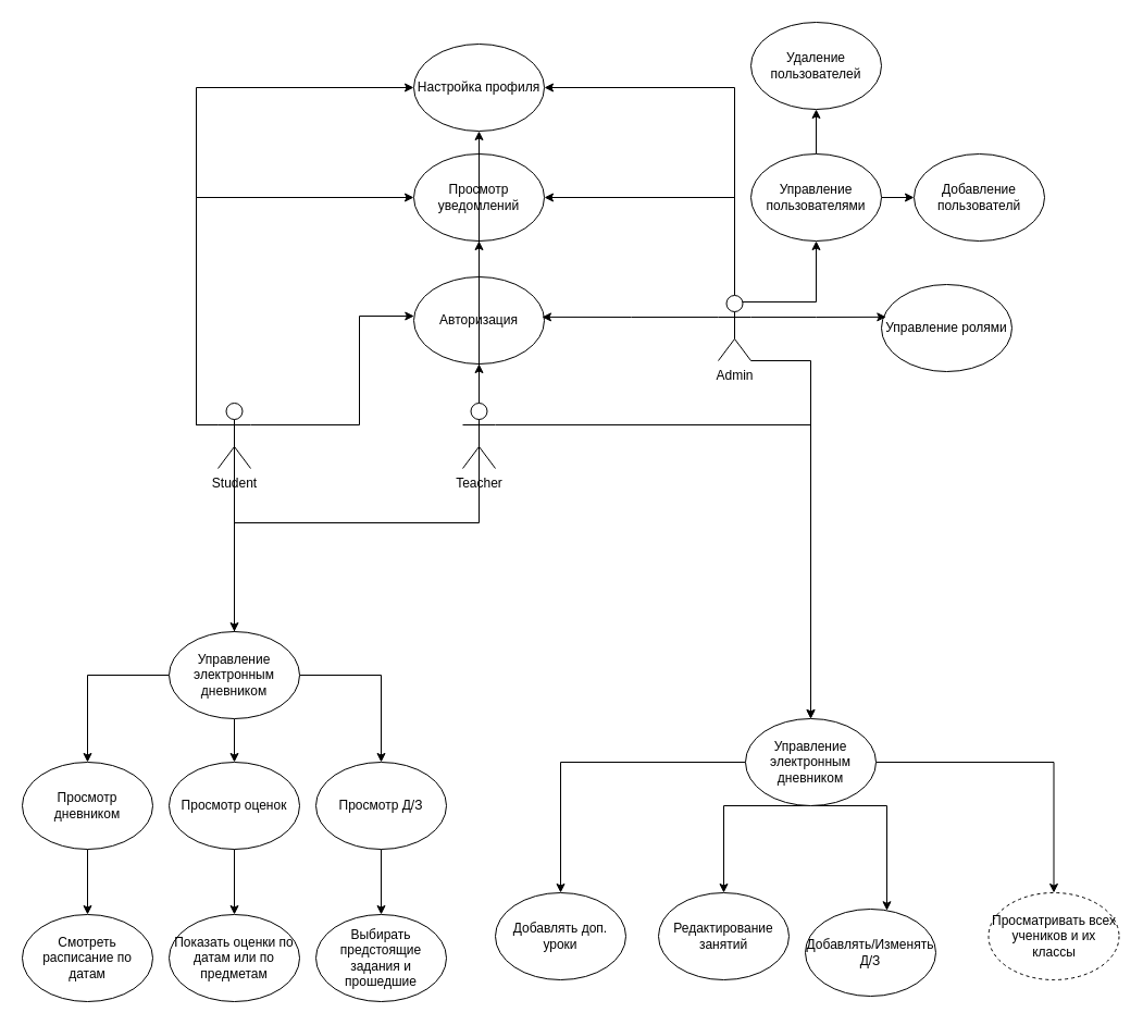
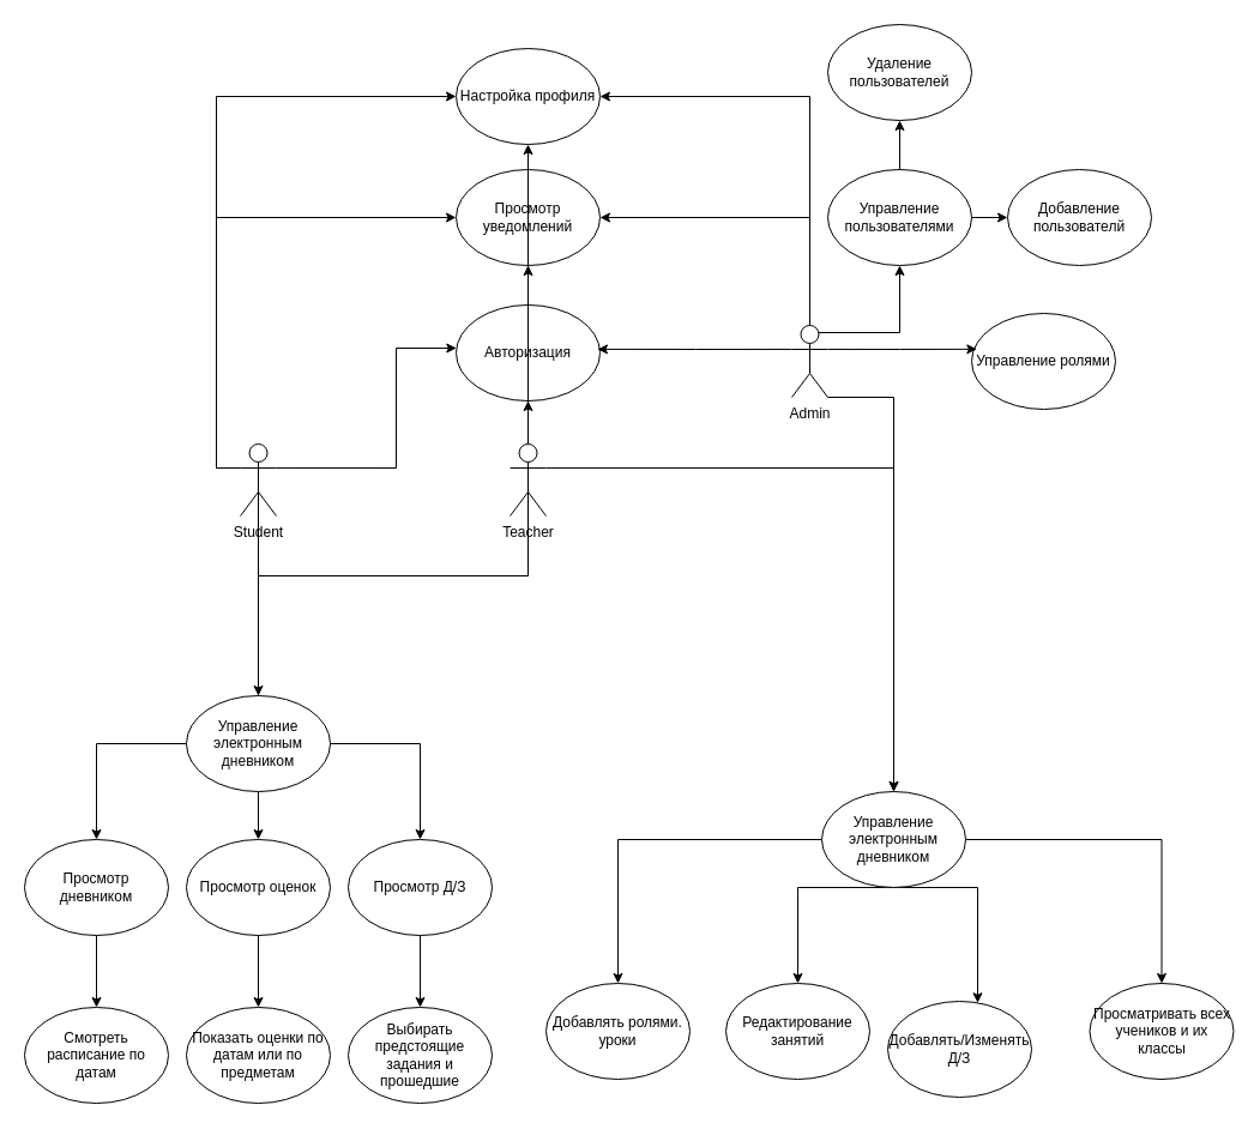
  <mxCell id="0" />
  <mxCell id="1" parent="0" />
  <mxCell id="2" style="edgeStyle=orthogonalEdgeStyle;rounded=0;orthogonalLoop=1;jettySize=auto;html=1;exitX=0.5;exitY=0.5;exitDx=0;exitDy=0;exitPerimeter=0;entryX=0.5;entryY=0;entryDx=0;entryDy=0;" edge="1" parent="1" source="6" target="46"><mxGeometry relative="1" as="geometry" /></mxCell>
  <mxCell id="3" style="edgeStyle=orthogonalEdgeStyle;rounded=0;orthogonalLoop=1;jettySize=auto;html=1;exitX=1;exitY=0.333;exitDx=0;exitDy=0;exitPerimeter=0;" edge="1" parent="1" source="6" target="7"><mxGeometry relative="1" as="geometry"><Array as="points"><mxPoint x="330" y="390" /><mxPoint x="330" y="290" /></Array></mxGeometry></mxCell>
  <mxCell id="4" style="edgeStyle=orthogonalEdgeStyle;rounded=0;orthogonalLoop=1;jettySize=auto;html=1;exitX=0;exitY=0.333;exitDx=0;exitDy=0;exitPerimeter=0;entryX=0;entryY=0.5;entryDx=0;entryDy=0;" edge="1" parent="1" source="6" target="18"><mxGeometry relative="1" as="geometry" /></mxCell>
  <mxCell id="5" style="edgeStyle=orthogonalEdgeStyle;rounded=0;orthogonalLoop=1;jettySize=auto;html=1;exitX=0;exitY=0.333;exitDx=0;exitDy=0;exitPerimeter=0;entryX=0;entryY=0.5;entryDx=0;entryDy=0;" edge="1" parent="1" source="6" target="17"><mxGeometry relative="1" as="geometry" /></mxCell>
  <mxCell id="6" value="Student&lt;div&gt;&lt;br&gt;&lt;/div&gt;" style="shape=umlActor;verticalLabelPosition=bottom;verticalAlign=top;html=1;outlineConnect=0;" parent="1" vertex="1"><mxGeometry x="200" y="370" width="30" height="60" as="geometry" /></mxCell>
  <mxCell id="7" value="Авторизация" style="ellipse;whiteSpace=wrap;html=1;" parent="1" vertex="1"><mxGeometry x="380" y="254" width="120" height="80" as="geometry" /></mxCell>
  <mxCell id="8" style="edgeStyle=orthogonalEdgeStyle;rounded=0;orthogonalLoop=1;jettySize=auto;html=1;exitX=0.5;exitY=1;exitDx=0;exitDy=0;" edge="1" parent="1" source="9" target="20"><mxGeometry relative="1" as="geometry" /></mxCell>
  <mxCell id="9" value="Просмотр оценок" style="ellipse;whiteSpace=wrap;html=1;" parent="1" vertex="1"><mxGeometry x="155" y="700" width="120" height="80" as="geometry" /></mxCell>
  <mxCell id="10" style="edgeStyle=orthogonalEdgeStyle;rounded=0;orthogonalLoop=1;jettySize=auto;html=1;exitX=0.5;exitY=1;exitDx=0;exitDy=0;" edge="1" parent="1" source="11" target="21"><mxGeometry relative="1" as="geometry" /></mxCell>
  <mxCell id="11" value="Просмотр дневником" style="ellipse;whiteSpace=wrap;html=1;" parent="1" vertex="1"><mxGeometry x="20" y="700" width="120" height="80" as="geometry" /></mxCell>
  <mxCell id="12" style="edgeStyle=orthogonalEdgeStyle;rounded=0;orthogonalLoop=1;jettySize=auto;html=1;exitX=0.5;exitY=1;exitDx=0;exitDy=0;" edge="1" parent="1" source="16" target="42"><mxGeometry relative="1" as="geometry"><Array as="points"><mxPoint x="665" y="740" /></Array></mxGeometry></mxCell>
  <mxCell id="13" style="edgeStyle=orthogonalEdgeStyle;rounded=0;orthogonalLoop=1;jettySize=auto;html=1;exitX=0;exitY=0.5;exitDx=0;exitDy=0;" edge="1" parent="1" source="16" target="28"><mxGeometry relative="1" as="geometry" /></mxCell>
  <mxCell id="14" style="edgeStyle=orthogonalEdgeStyle;rounded=0;orthogonalLoop=1;jettySize=auto;html=1;exitX=0.5;exitY=1;exitDx=0;exitDy=0;" edge="1" parent="1" source="16" target="29"><mxGeometry relative="1" as="geometry"><Array as="points"><mxPoint x="815" y="740" /></Array></mxGeometry></mxCell>
  <mxCell id="15" style="edgeStyle=orthogonalEdgeStyle;rounded=0;orthogonalLoop=1;jettySize=auto;html=1;exitX=1;exitY=0.5;exitDx=0;exitDy=0;" edge="1" parent="1" source="16" target="30"><mxGeometry relative="1" as="geometry" /></mxCell>
  <mxCell id="16" value="Управление электронным дневником" style="ellipse;whiteSpace=wrap;html=1;" parent="1" vertex="1"><mxGeometry x="685" y="660" width="120" height="80" as="geometry" /></mxCell>
  <mxCell id="17" value="Настройка профиля" style="ellipse;whiteSpace=wrap;html=1;" parent="1" vertex="1"><mxGeometry x="380" y="40" width="120" height="80" as="geometry" /></mxCell>
  <mxCell id="18" value="Просмотр уведомлений" style="ellipse;whiteSpace=wrap;html=1;" parent="1" vertex="1"><mxGeometry x="380" y="141" width="120" height="80" as="geometry" /></mxCell>
  <mxCell id="19" value="Выбирать предстоящие задания и прошедшие" style="ellipse;whiteSpace=wrap;html=1;" parent="1" vertex="1"><mxGeometry x="290" y="840" width="120" height="80" as="geometry" /></mxCell>
  <mxCell id="20" value="Показать оценки по датам или по предметам" style="ellipse;whiteSpace=wrap;html=1;" parent="1" vertex="1"><mxGeometry x="155" y="840" width="120" height="80" as="geometry" /></mxCell>
  <mxCell id="21" value="Смотреть расписание по датам" style="ellipse;whiteSpace=wrap;html=1;" parent="1" vertex="1"><mxGeometry x="20" y="840" width="120" height="80" as="geometry" /></mxCell>
  <mxCell id="22" style="edgeStyle=orthogonalEdgeStyle;rounded=0;orthogonalLoop=1;jettySize=auto;html=1;exitX=0.5;exitY=0.5;exitDx=0;exitDy=0;exitPerimeter=0;" edge="1" parent="1" source="27" target="7"><mxGeometry relative="1" as="geometry" /></mxCell>
  <mxCell id="23" style="edgeStyle=orthogonalEdgeStyle;rounded=0;orthogonalLoop=1;jettySize=auto;html=1;exitX=0.5;exitY=0.5;exitDx=0;exitDy=0;exitPerimeter=0;entryX=1;entryY=0;entryDx=0;entryDy=0;" edge="1" parent="1" source="27" target="46"><mxGeometry relative="1" as="geometry"><Array as="points"><mxPoint x="440" y="480" /><mxPoint x="215" y="480" /><mxPoint x="215" y="592" /></Array></mxGeometry></mxCell>
  <mxCell id="24" style="edgeStyle=orthogonalEdgeStyle;rounded=0;orthogonalLoop=1;jettySize=auto;html=1;exitX=1;exitY=0.333;exitDx=0;exitDy=0;exitPerimeter=0;entryX=0.5;entryY=0;entryDx=0;entryDy=0;" edge="1" parent="1" source="27" target="16"><mxGeometry relative="1" as="geometry" /></mxCell>
  <mxCell id="25" style="edgeStyle=orthogonalEdgeStyle;rounded=0;orthogonalLoop=1;jettySize=auto;html=1;exitX=0.5;exitY=0;exitDx=0;exitDy=0;exitPerimeter=0;entryX=0.5;entryY=1;entryDx=0;entryDy=0;" edge="1" parent="1" source="27" target="18"><mxGeometry relative="1" as="geometry" /></mxCell>
  <mxCell id="26" style="edgeStyle=orthogonalEdgeStyle;rounded=0;orthogonalLoop=1;jettySize=auto;html=1;exitX=0.5;exitY=0;exitDx=0;exitDy=0;exitPerimeter=0;" edge="1" parent="1" source="27" target="17"><mxGeometry relative="1" as="geometry" /></mxCell>
  <mxCell id="27" value="Teacher" style="shape=umlActor;verticalLabelPosition=bottom;verticalAlign=top;html=1;outlineConnect=0;" parent="1" vertex="1"><mxGeometry x="425" y="370" width="30" height="60" as="geometry" /></mxCell>
- <mxCell id="28" value="Добавлять доп. уроки" style="ellipse;whiteSpace=wrap;html=1;" parent="1" vertex="1"><mxGeometry x="455" y="820" width="120" height="80" as="geometry" /></mxCell>
+ <mxCell id="28" value="Добавлять ролями. уроки" style="ellipse;whiteSpace=wrap;html=1;" parent="1" vertex="1"><mxGeometry x="455" y="820" width="120" height="80" as="geometry" /></mxCell>
  <mxCell id="29" value="Добавлять/Изменять Д/З" style="ellipse;whiteSpace=wrap;html=1;" parent="1" vertex="1"><mxGeometry x="740" y="835" width="120" height="80" as="geometry" /></mxCell>
- <mxCell id="30" value="Просматривать всех учеников и их классы" style="ellipse;whiteSpace=wrap;html=1;dashed=1;" parent="1" vertex="1"><mxGeometry x="908.5" y="820" width="120" height="80" as="geometry" /></mxCell>
+ <mxCell id="30" value="Просматривать всех учеников и их классы" style="ellipse;whiteSpace=wrap;html=1;" parent="1" vertex="1"><mxGeometry x="908.5" y="820" width="120" height="80" as="geometry" /></mxCell>
  <mxCell id="31" style="edgeStyle=orthogonalEdgeStyle;rounded=0;orthogonalLoop=1;jettySize=auto;html=1;exitX=0.75;exitY=0.1;exitDx=0;exitDy=0;exitPerimeter=0;entryX=0.5;entryY=1;entryDx=0;entryDy=0;" edge="1" parent="1" source="35" target="38"><mxGeometry relative="1" as="geometry"><Array as="points"><mxPoint x="750" y="277" /></Array></mxGeometry></mxCell>
  <mxCell id="32" style="edgeStyle=orthogonalEdgeStyle;rounded=0;orthogonalLoop=1;jettySize=auto;html=1;exitX=0.5;exitY=0;exitDx=0;exitDy=0;exitPerimeter=0;entryX=1;entryY=0.5;entryDx=0;entryDy=0;" edge="1" parent="1" source="35" target="18"><mxGeometry relative="1" as="geometry" /></mxCell>
  <mxCell id="33" style="edgeStyle=orthogonalEdgeStyle;rounded=0;orthogonalLoop=1;jettySize=auto;html=1;exitX=0.5;exitY=0;exitDx=0;exitDy=0;exitPerimeter=0;entryX=1;entryY=0.5;entryDx=0;entryDy=0;" edge="1" parent="1" source="35" target="17"><mxGeometry relative="1" as="geometry" /></mxCell>
  <mxCell id="34" style="edgeStyle=orthogonalEdgeStyle;rounded=0;orthogonalLoop=1;jettySize=auto;html=1;exitX=1;exitY=1;exitDx=0;exitDy=0;exitPerimeter=0;" edge="1" parent="1" source="35" target="16"><mxGeometry relative="1" as="geometry"><Array as="points"><mxPoint x="745" y="331" /></Array></mxGeometry></mxCell>
  <mxCell id="35" value="Admin" style="shape=umlActor;verticalLabelPosition=bottom;verticalAlign=top;html=1;outlineConnect=0;" parent="1" vertex="1"><mxGeometry x="660" y="271" width="30" height="60" as="geometry" /></mxCell>
  <mxCell id="36" style="edgeStyle=orthogonalEdgeStyle;rounded=0;orthogonalLoop=1;jettySize=auto;html=1;exitX=0.5;exitY=0;exitDx=0;exitDy=0;entryX=0.5;entryY=1;entryDx=0;entryDy=0;" edge="1" parent="1" source="38" target="40"><mxGeometry relative="1" as="geometry" /></mxCell>
  <mxCell id="37" style="edgeStyle=orthogonalEdgeStyle;rounded=0;orthogonalLoop=1;jettySize=auto;html=1;exitX=1;exitY=0.5;exitDx=0;exitDy=0;" edge="1" parent="1" source="38" target="39"><mxGeometry relative="1" as="geometry" /></mxCell>
  <mxCell id="38" value="Управление пользователями" style="ellipse;whiteSpace=wrap;html=1;" parent="1" vertex="1"><mxGeometry x="690" y="141" width="120" height="80" as="geometry" /></mxCell>
  <mxCell id="39" value="Добавление пользователй" style="ellipse;whiteSpace=wrap;html=1;" parent="1" vertex="1"><mxGeometry x="840" y="141" width="120" height="80" as="geometry" /></mxCell>
  <mxCell id="40" value="Удаление пользователей" style="ellipse;whiteSpace=wrap;html=1;" parent="1" vertex="1"><mxGeometry x="690" y="20" width="120" height="80" as="geometry" /></mxCell>
  <mxCell id="41" value="Управление ролями" style="ellipse;whiteSpace=wrap;html=1;" parent="1" vertex="1"><mxGeometry x="810" y="261" width="120" height="80" as="geometry" /></mxCell>
  <mxCell id="42" value="Редактирование занятий" style="ellipse;whiteSpace=wrap;html=1;" parent="1" vertex="1"><mxGeometry x="605" y="820" width="120" height="80" as="geometry" /></mxCell>
  <mxCell id="43" style="edgeStyle=orthogonalEdgeStyle;rounded=0;orthogonalLoop=1;jettySize=auto;html=1;exitX=0.5;exitY=1;exitDx=0;exitDy=0;" edge="1" parent="1" source="46" target="9"><mxGeometry relative="1" as="geometry" /></mxCell>
  <mxCell id="44" style="edgeStyle=orthogonalEdgeStyle;rounded=0;orthogonalLoop=1;jettySize=auto;html=1;exitX=1;exitY=0.5;exitDx=0;exitDy=0;" edge="1" parent="1" source="46" target="48"><mxGeometry relative="1" as="geometry" /></mxCell>
  <mxCell id="45" style="edgeStyle=orthogonalEdgeStyle;rounded=0;orthogonalLoop=1;jettySize=auto;html=1;exitX=0;exitY=0.5;exitDx=0;exitDy=0;" edge="1" parent="1" source="46" target="11"><mxGeometry relative="1" as="geometry" /></mxCell>
  <mxCell id="46" value="Управление электронным дневником" style="ellipse;whiteSpace=wrap;html=1;" parent="1" vertex="1"><mxGeometry x="155" y="579.997" width="120" height="80" as="geometry" /></mxCell>
  <mxCell id="47" style="edgeStyle=orthogonalEdgeStyle;rounded=0;orthogonalLoop=1;jettySize=auto;html=1;exitX=0.5;exitY=1;exitDx=0;exitDy=0;" edge="1" parent="1" source="48" target="19"><mxGeometry relative="1" as="geometry" /></mxCell>
  <mxCell id="48" value="Просмотр Д/З" style="ellipse;whiteSpace=wrap;html=1;" parent="1" vertex="1"><mxGeometry x="290" y="700" width="120" height="80" as="geometry" /></mxCell>
  <mxCell id="49" style="edgeStyle=orthogonalEdgeStyle;rounded=0;orthogonalLoop=1;jettySize=auto;html=1;exitX=1;exitY=0.333;exitDx=0;exitDy=0;exitPerimeter=0;entryX=0.036;entryY=0.373;entryDx=0;entryDy=0;entryPerimeter=0;" edge="1" parent="1" source="35" target="41"><mxGeometry relative="1" as="geometry" /></mxCell>
  <mxCell id="50" style="edgeStyle=orthogonalEdgeStyle;rounded=0;orthogonalLoop=1;jettySize=auto;html=1;exitX=0;exitY=0.333;exitDx=0;exitDy=0;exitPerimeter=0;entryX=0.983;entryY=0.461;entryDx=0;entryDy=0;entryPerimeter=0;" edge="1" parent="1" source="35" target="7"><mxGeometry relative="1" as="geometry" /></mxCell>
